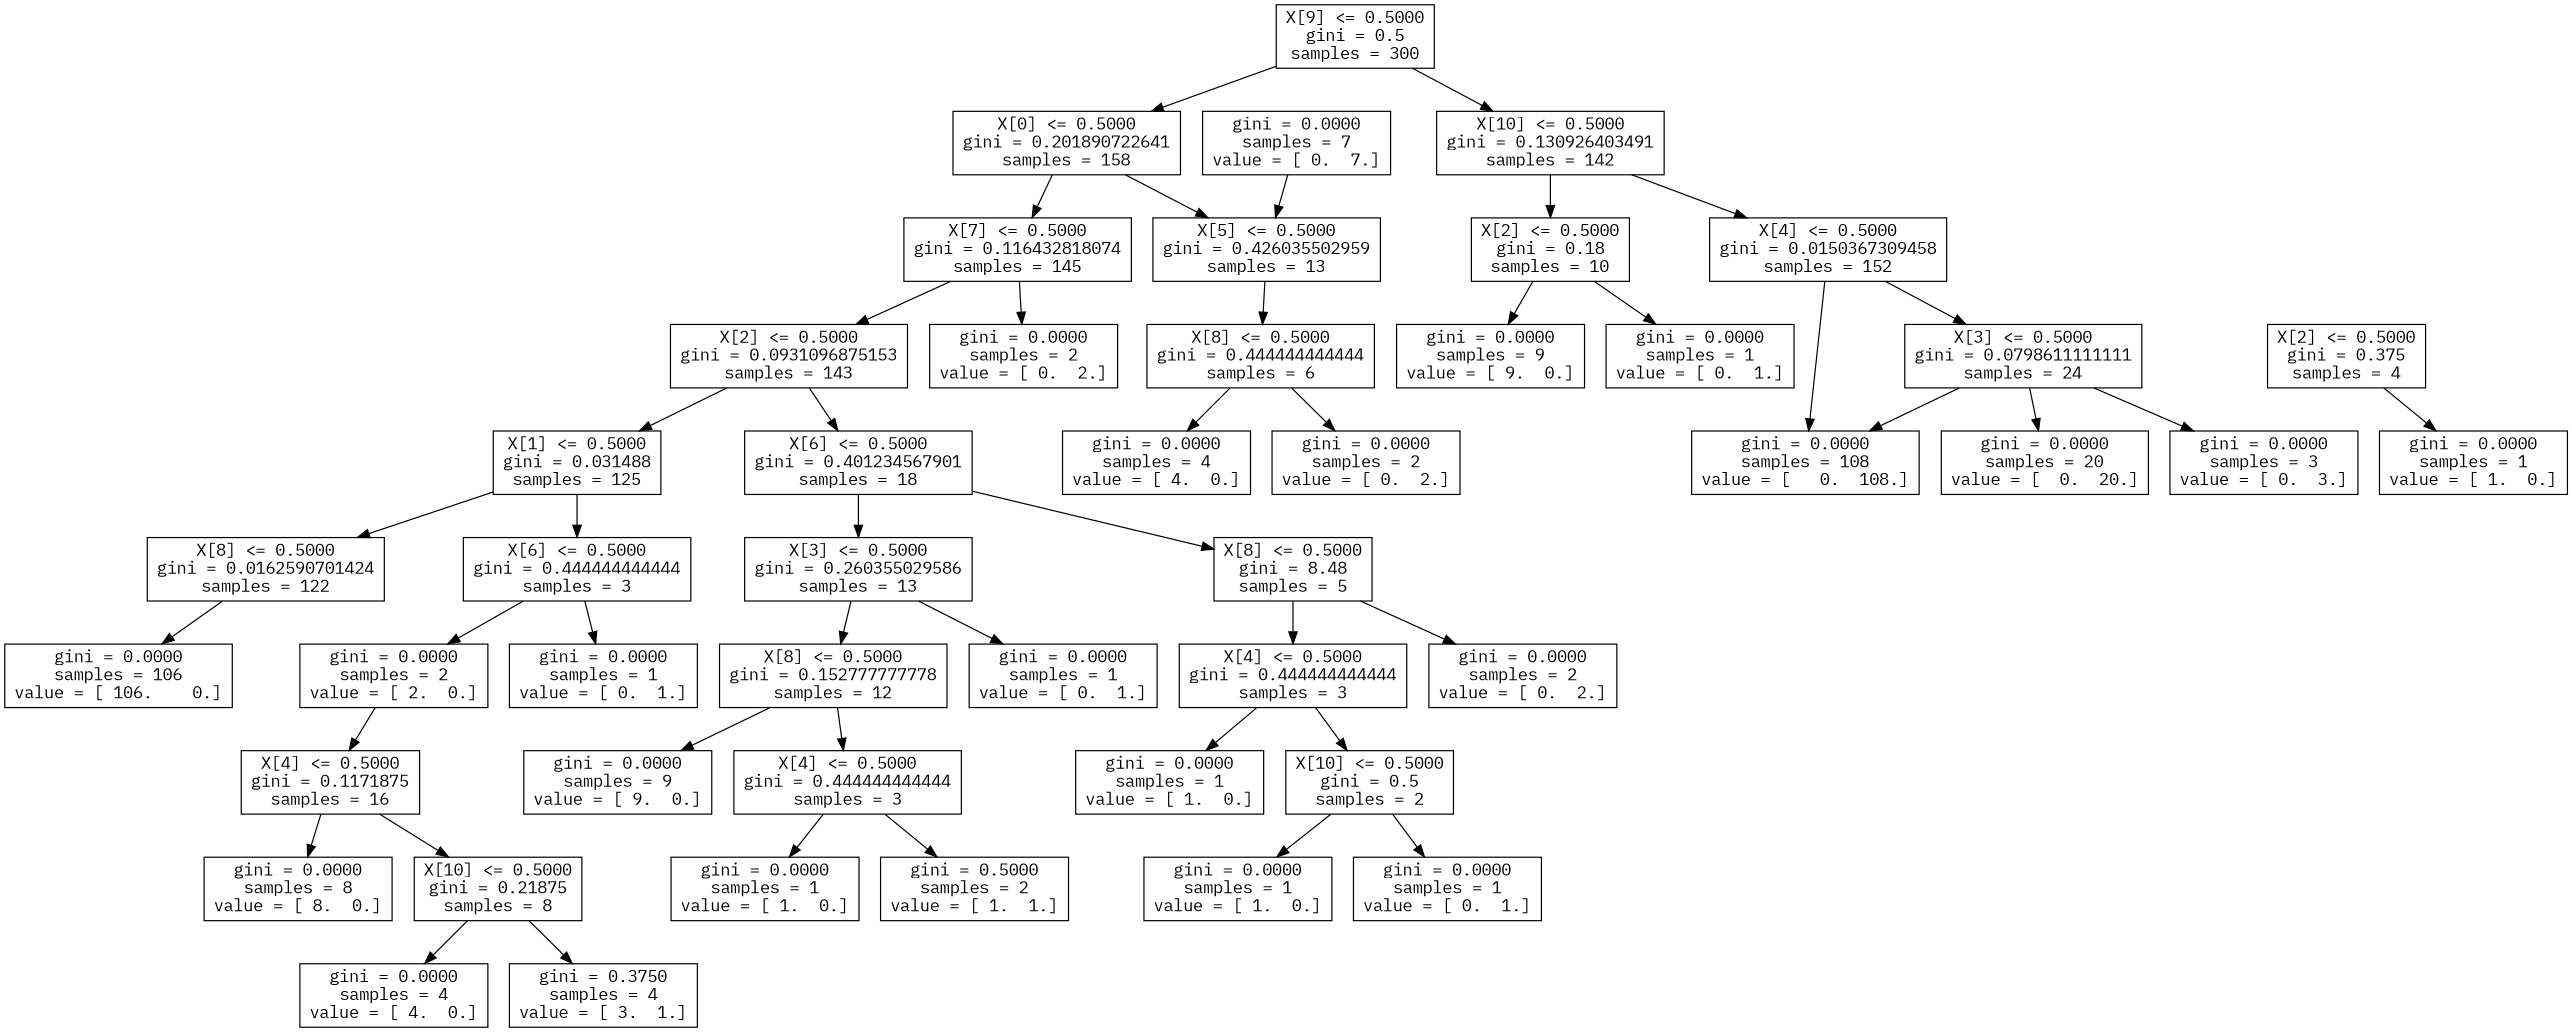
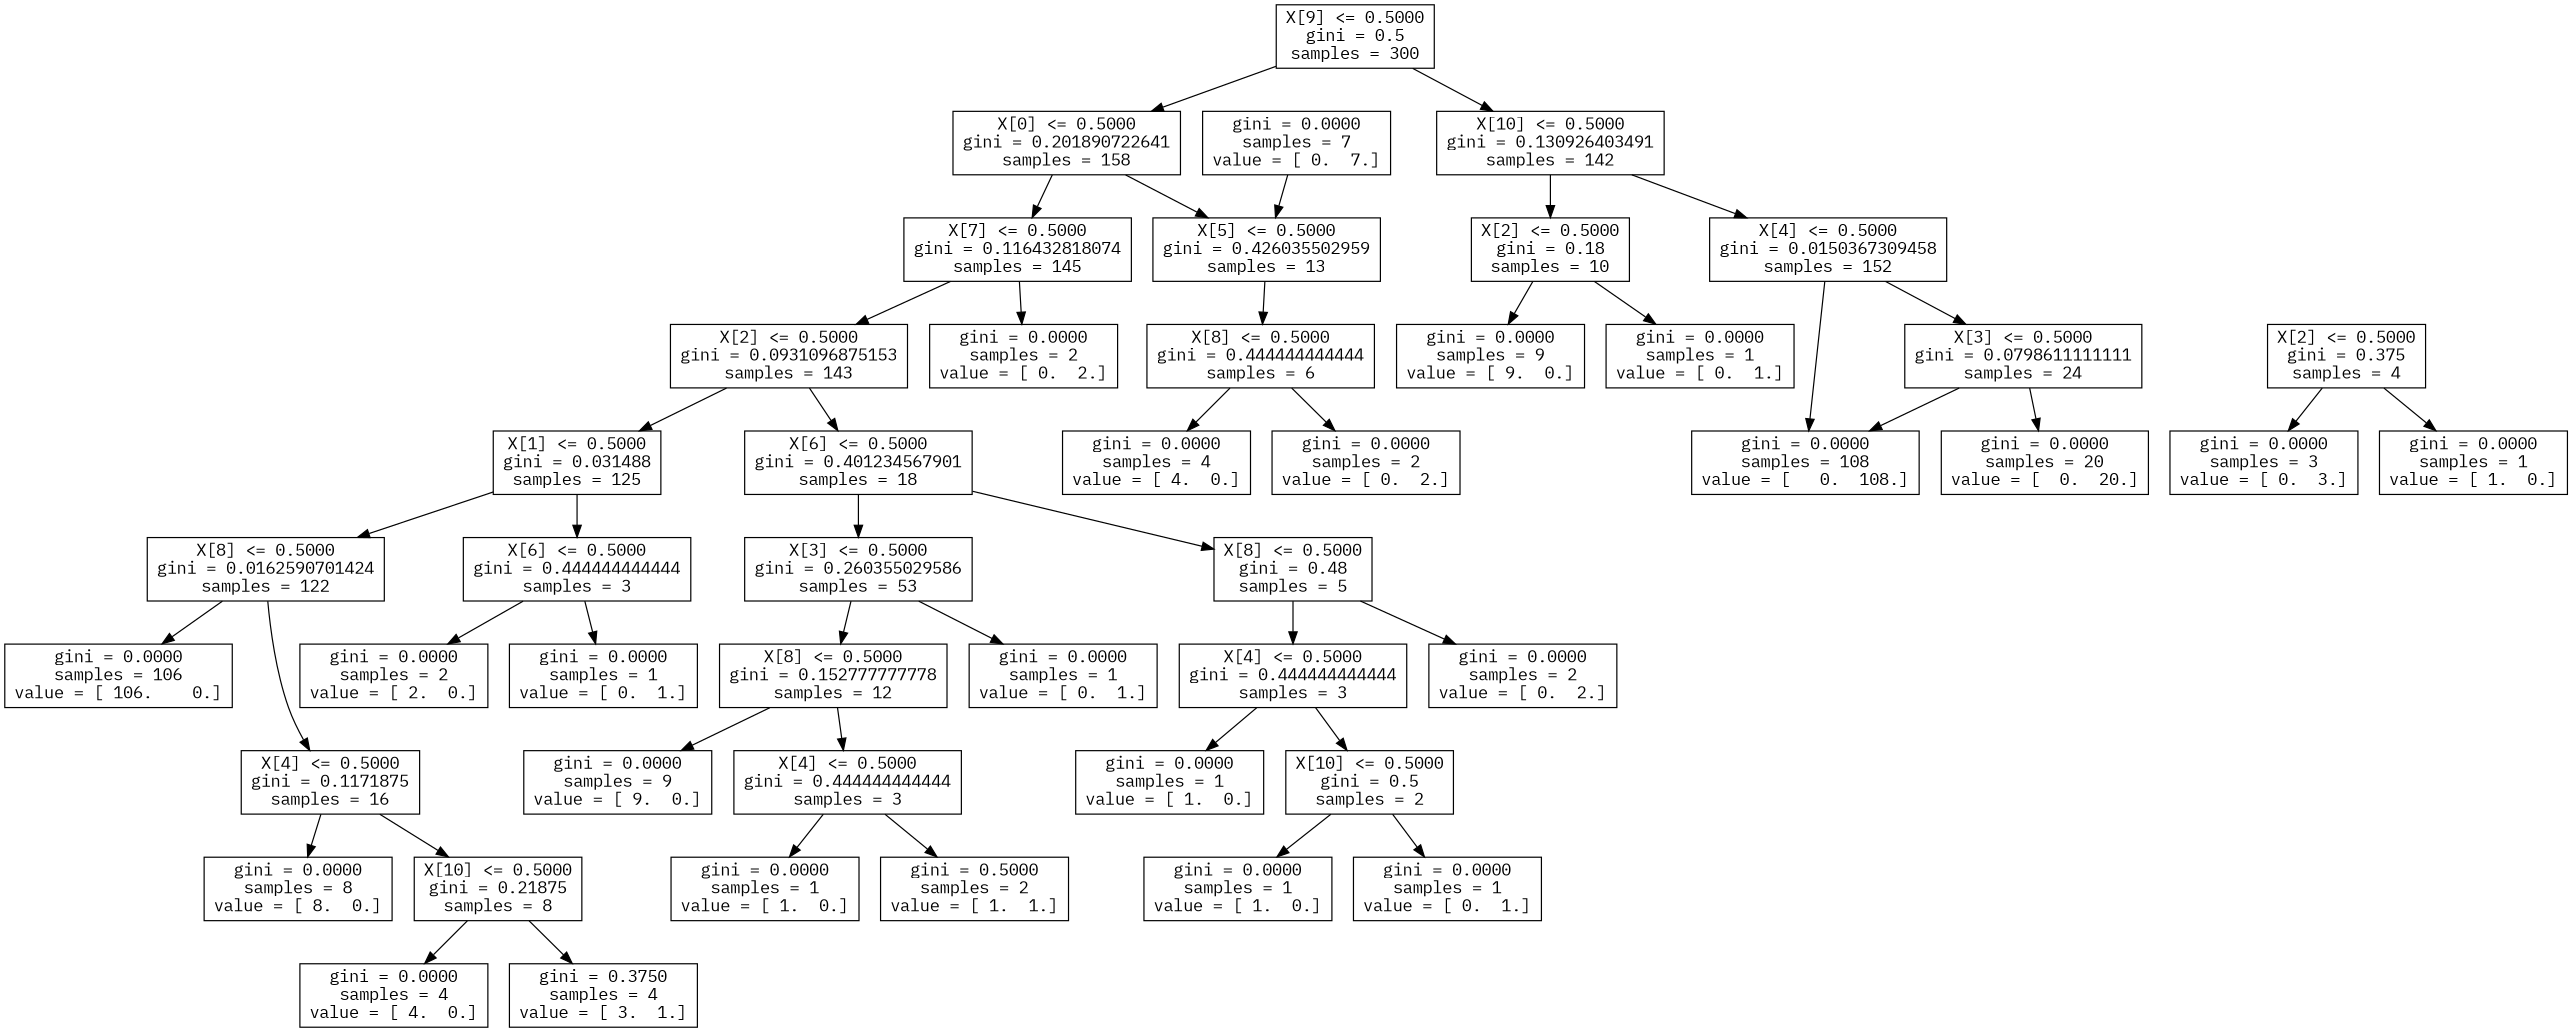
  digraph {
    fontname="IBM Plex Mono"
    node [fontname="IBM Plex Mono" shape=box]
    edge [fontname="IBM Plex Mono"]
    n1 [label="X[9] <= 0.5000\ngini = 0.5\nsamples = 300"]
    n2 [label="X[0] <= 0.5000\ngini = 0.201890722641\nsamples = 158"]
    n3 [label="X[10] <= 0.5000\ngini = 0.130926403491\nsamples = 142"]
    n4 [label="X[7] <= 0.5000\ngini = 0.116432818074\nsamples = 145"]
    n5 [label="X[5] <= 0.5000\ngini = 0.426035502959\nsamples = 13"]
    n6 [label="X[2] <= 0.5000\ngini = 0.18\nsamples = 10"]
    n7 [label="X[4] <= 0.5000\ngini = 0.0150367309458\nsamples = 152"]
    n8 [label="X[2] <= 0.5000\ngini = 0.0931096875153\nsamples = 143"]
    n9 [label="gini = 0.0000\nsamples = 2\nvalue = [ 0.  2.]"]
    n10 [label="X[8] <= 0.5000\ngini = 0.444444444444\nsamples = 6"]
    n11 [label="X[1] <= 0.5000\ngini = 0.031488\nsamples = 125"]
    n12 [label="X[6] <= 0.5000\ngini = 0.401234567901\nsamples = 18"]
    n13 [label="X[8] <= 0.5000\ngini = 0.0162590701424\nsamples = 122"]
    n14 [label="X[6] <= 0.5000\ngini = 0.444444444444\nsamples = 3"]
-   n15 [label="X[3] <= 0.5000\ngini = 0.260355029586\nsamples = 13"]
-   n16 [label="X[8] <= 0.5000\ngini = 8.48\nsamples = 5"]
+   n15 [label="X[3] <= 0.5000\ngini = 0.260355029586\nsamples = 53"]
+   n16 [label="X[8] <= 0.5000\ngini = 0.48\nsamples = 5"]
    n17 [label="gini = 0.0000\nsamples = 106\nvalue = [ 106.    0.]"]
    n18 [label="X[4] <= 0.5000\ngini = 0.1171875\nsamples = 16"]
    n19 [label="gini = 0.0000\nsamples = 2\nvalue = [ 2.  0.]"]
    n20 [label="gini = 0.0000\nsamples = 1\nvalue = [ 0.  1.]"]
    n21 [label="gini = 0.0000\nsamples = 8\nvalue = [ 8.  0.]"]
    n22 [label="X[10] <= 0.5000\ngini = 0.21875\nsamples = 8"]
    n23 [label="gini = 0.0000\nsamples = 4\nvalue = [ 4.  0.]"]
    n24 [label="gini = 0.3750\nsamples = 4\nvalue = [ 3.  1.]"]
    n25 [label="X[8] <= 0.5000\ngini = 0.152777777778\nsamples = 12"]
    n26 [label="gini = 0.0000\nsamples = 1\nvalue = [ 0.  1.]"]
    n27 [label="X[4] <= 0.5000\ngini = 0.444444444444\nsamples = 3"]
    n28 [label="gini = 0.0000\nsamples = 2\nvalue = [ 0.  2.]"]
    n29 [label="gini = 0.0000\nsamples = 9\nvalue = [ 9.  0.]"]
    n30 [label="X[4] <= 0.5000\ngini = 0.444444444444\nsamples = 3"]
    n31 [label="gini = 0.0000\nsamples = 1\nvalue = [ 1.  0.]"]
    n32 [label="gini = 0.5000\nsamples = 2\nvalue = [ 1.  1.]"]
    n33 [label="gini = 0.0000\nsamples = 1\nvalue = [ 1.  0.]"]
    n34 [label="X[10] <= 0.5000\ngini = 0.5\nsamples = 2"]
    n35 [label="gini = 0.0000\nsamples = 1\nvalue = [ 1.  0.]"]
    n36 [label="gini = 0.0000\nsamples = 1\nvalue = [ 0.  1.]"]
    n37 [label="gini = 0.0000\nsamples = 4\nvalue = [ 4.  0.]"]
    n38 [label="gini = 0.0000\nsamples = 2\nvalue = [ 0.  2.]"]
    n39 [label="gini = 0.0000\nsamples = 7\nvalue = [ 0.  7.]"]
    n40 [label="gini = 0.0000\nsamples = 9\nvalue = [ 9.  0.]"]
    n41 [label="gini = 0.0000\nsamples = 1\nvalue = [ 0.  1.]"]
    n42 [label="X[3] <= 0.5000\ngini = 0.0798611111111\nsamples = 24"]
    n43 [label="gini = 0.0000\nsamples = 108\nvalue = [   0.  108.]"]
    n44 [label="gini = 0.0000\nsamples = 20\nvalue = [  0.  20.]"]
    n45 [label="X[2] <= 0.5000\ngini = 0.375\nsamples = 4"]
    n46 [label="gini = 0.0000\nsamples = 1\nvalue = [ 1.  0.]"]
    n47 [label="gini = 0.0000\nsamples = 3\nvalue = [ 0.  3.]"]
    n1 -> n2
    n1 -> n3
    n2 -> n4
    n2 -> n5
    n3 -> n6
    n3 -> n7
    n4 -> n8
    n4 -> n9
    n5 -> n10
    n6 -> n40
    n6 -> n41
    n7 -> n42
    n7 -> n43
    n8 -> n11
    n8 -> n12
    n10 -> n37
    n10 -> n38
    n11 -> n13
    n11 -> n14
    n12 -> n15
    n12 -> n16
    n13 -> n17
-   n19 -> n18
+   n13 -> n18
    n14 -> n19
    n14 -> n20
    n15 -> n25
    n15 -> n26
    n16 -> n27
    n16 -> n28
    n18 -> n21
    n18 -> n22
    n22 -> n23
    n22 -> n24
    n25 -> n29
    n25 -> n30
    n27 -> n33
    n27 -> n34
    n30 -> n31
    n30 -> n32
    n34 -> n35
    n34 -> n36
    n39 -> n5
    n42 -> n43
    n42 -> n44
    n45 -> n46
-   n42 -> n47
+   n45 -> n47
  }
